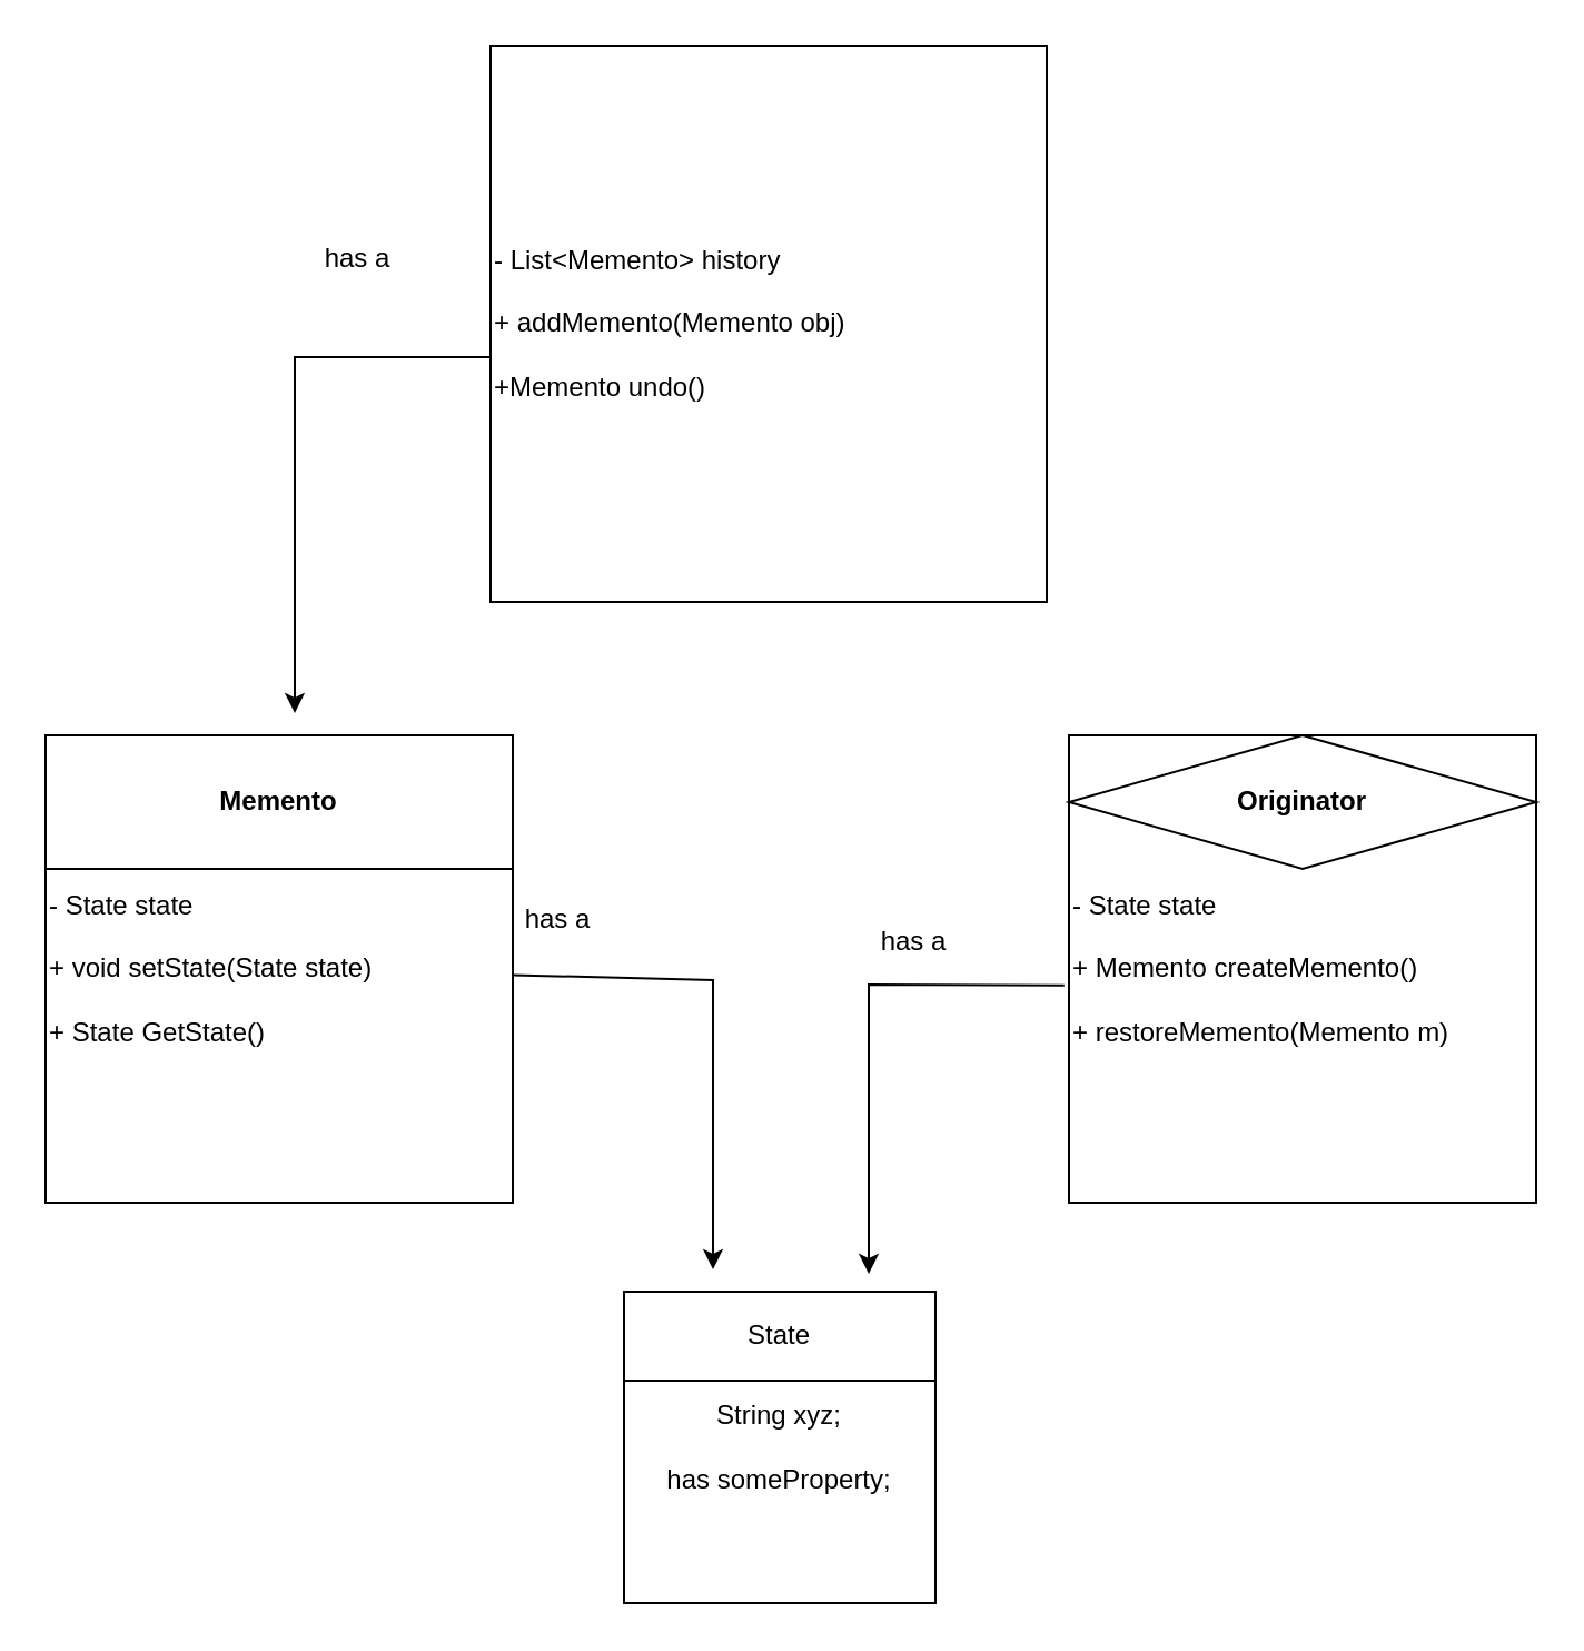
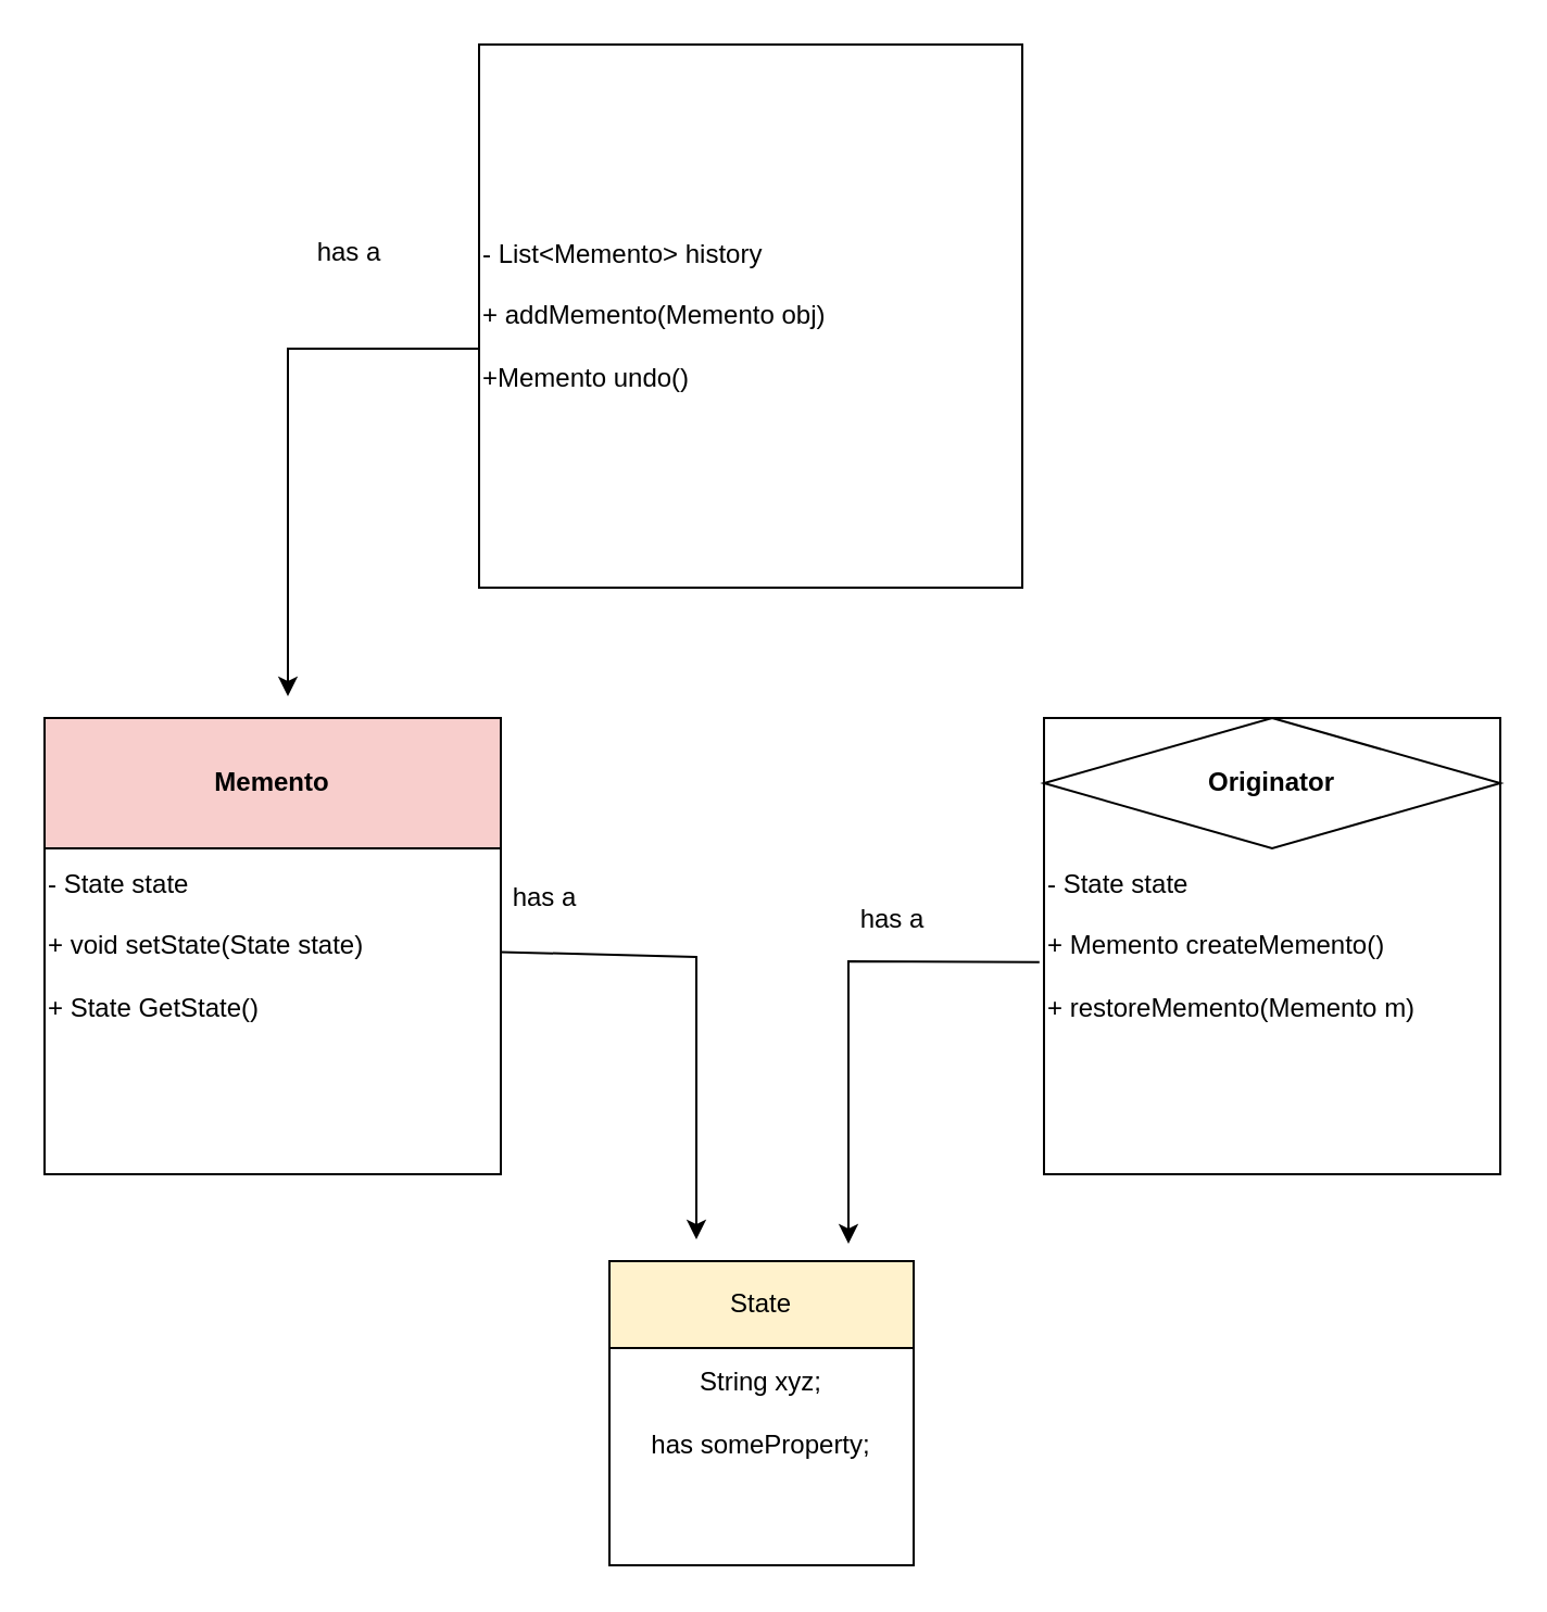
  <mxCell id="0" />
  <mxCell id="1" parent="0" />
  <mxCell id="2" value="- State state&lt;div&gt;&lt;br&gt;&lt;/div&gt;&lt;div&gt;+ void setState(State state)&lt;/div&gt;&lt;div&gt;&lt;br&gt;&lt;/div&gt;&lt;div&gt;+ State GetState()&lt;/div&gt;" style="whiteSpace=wrap;html=1;aspect=fixed;align=left;" parent="1" vertex="1"><mxGeometry x="20" y="330" width="210" height="210" as="geometry" /></mxCell>
- <mxCell id="3" value="&lt;b&gt;Memento&lt;/b&gt;" style="rounded=0;whiteSpace=wrap;html=1;" parent="1" vertex="1"><mxGeometry x="20" y="330" width="210" height="60" as="geometry" /></mxCell>
+ <mxCell id="3" value="&lt;b&gt;Memento&lt;/b&gt;" style="rounded=0;whiteSpace=wrap;html=1;fillColor=#f8cecc;" parent="1" vertex="1"><mxGeometry x="20" y="330" width="210" height="60" as="geometry" /></mxCell>
  <mxCell id="4" value="- State state&lt;div&gt;&lt;br&gt;&lt;/div&gt;&lt;div&gt;+ Memento createMemento()&lt;/div&gt;&lt;div&gt;&lt;br&gt;&lt;/div&gt;&lt;div&gt;+ restoreMemento(Memento m)&lt;/div&gt;" style="whiteSpace=wrap;html=1;aspect=fixed;align=left;" parent="1" vertex="1"><mxGeometry x="480" y="330" width="210" height="210" as="geometry" /></mxCell>
  <mxCell id="5" value="&lt;b&gt;Originator&lt;/b&gt;" style="rhombus;whiteSpace=wrap;html=1;" parent="1" vertex="1"><mxGeometry x="480" y="330" width="210" height="60" as="geometry" /></mxCell>
  <mxCell id="6" value="" style="endArrow=classic;html=1;rounded=0;" parent="1" source="2" edge="1"><mxGeometry width="50" height="50" relative="1" as="geometry"><mxPoint x="230" y="430" as="sourcePoint" /><mxPoint x="320" y="570" as="targetPoint" /><Array as="points"><mxPoint x="320" y="440" /></Array></mxGeometry></mxCell>
  <mxCell id="7" value="" style="endArrow=classic;html=1;rounded=0;exitX=-0.01;exitY=0.535;exitDx=0;exitDy=0;exitPerimeter=0;" parent="1" source="4" edge="1"><mxGeometry width="50" height="50" relative="1" as="geometry"><mxPoint x="300" y="440" as="sourcePoint" /><mxPoint x="390" y="572" as="targetPoint" /><Array as="points"><mxPoint x="390" y="442" /></Array></mxGeometry></mxCell>
  <mxCell id="8" value="String xyz;&lt;div&gt;&lt;br&gt;&lt;/div&gt;&lt;div&gt;has someProperty;&lt;/div&gt;" style="whiteSpace=wrap;html=1;aspect=fixed;" parent="1" vertex="1"><mxGeometry x="280" y="580" width="140" height="140" as="geometry" /></mxCell>
  <mxCell id="9" value="has a" style="text;html=1;align=center;verticalAlign=middle;resizable=0;points=[];autosize=1;strokeColor=none;fillColor=none;" parent="1" vertex="1"><mxGeometry x="225" y="398" width="50" height="30" as="geometry" /></mxCell>
  <mxCell id="10" value="has a" style="text;html=1;align=center;verticalAlign=middle;resizable=0;points=[];autosize=1;strokeColor=none;fillColor=none;" parent="1" vertex="1"><mxGeometry x="385" y="408" width="50" height="30" as="geometry" /></mxCell>
  <mxCell id="11" value="- List&amp;lt;Memento&amp;gt; history&lt;div&gt;&lt;br&gt;&lt;/div&gt;&lt;div&gt;+ addMemento(Memento obj)&lt;/div&gt;&lt;div&gt;&lt;br&gt;&lt;/div&gt;&lt;div&gt;+Memento undo()&lt;/div&gt;" style="whiteSpace=wrap;html=1;aspect=fixed;align=left;" parent="1" vertex="1"><mxGeometry x="220" y="20" width="250" height="250" as="geometry" /></mxCell>
  <mxCell id="12" value="" style="endArrow=classic;html=1;rounded=0;exitX=-0.01;exitY=0.535;exitDx=0;exitDy=0;exitPerimeter=0;" parent="1" edge="1"><mxGeometry width="50" height="50" relative="1" as="geometry"><mxPoint x="220" y="160" as="sourcePoint" /><mxPoint x="132" y="320" as="targetPoint" /><Array as="points"><mxPoint x="132" y="160" /></Array></mxGeometry></mxCell>
  <mxCell id="13" value="has a&lt;div&gt;&lt;br&gt;&lt;/div&gt;" style="text;html=1;align=center;verticalAlign=middle;resizable=0;points=[];autosize=1;strokeColor=none;fillColor=none;" parent="1" vertex="1"><mxGeometry x="135" y="103" width="50" height="40" as="geometry" /></mxCell>
- <mxCell id="14" value="State" style="rounded=0;whiteSpace=wrap;html=1;" parent="1" vertex="1"><mxGeometry x="280" y="580" width="140" height="40" as="geometry" /></mxCell>
+ <mxCell id="14" value="State" style="rounded=0;whiteSpace=wrap;html=1;fillColor=#fff2cc;" parent="1" vertex="1"><mxGeometry x="280" y="580" width="140" height="40" as="geometry" /></mxCell>
